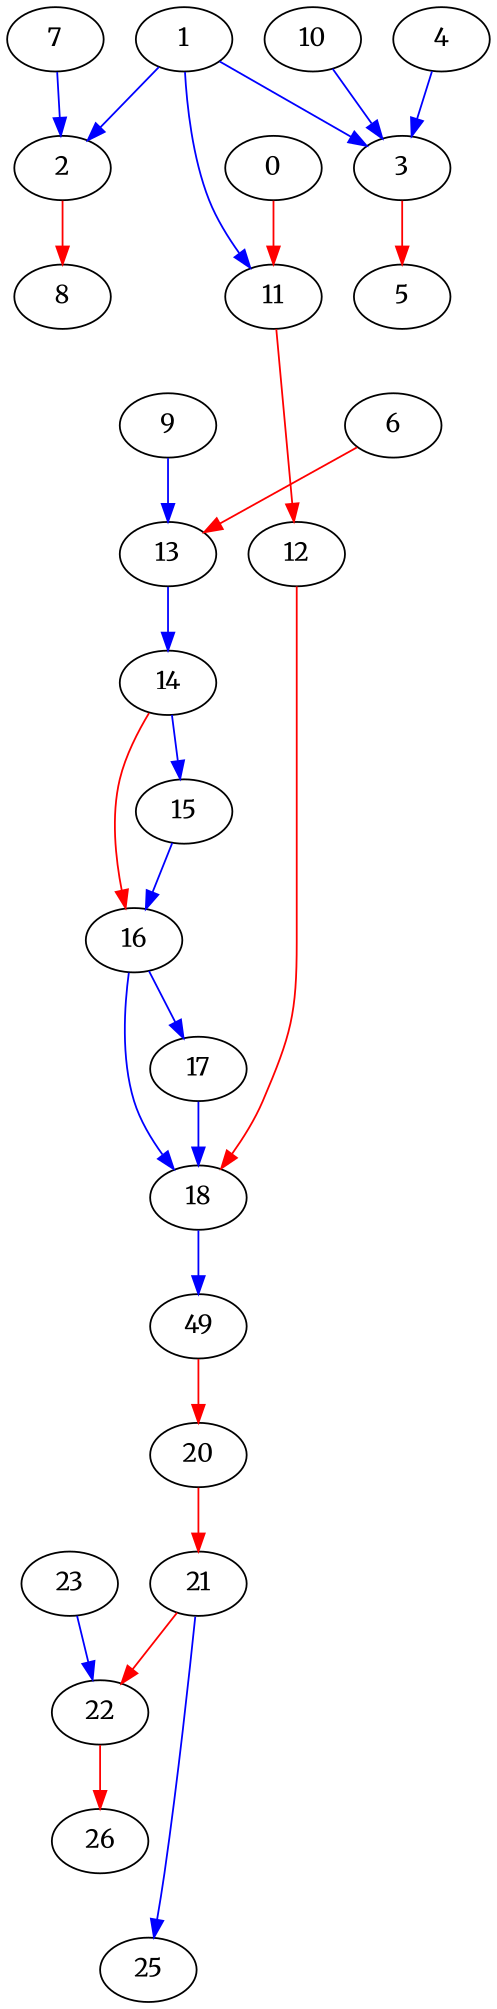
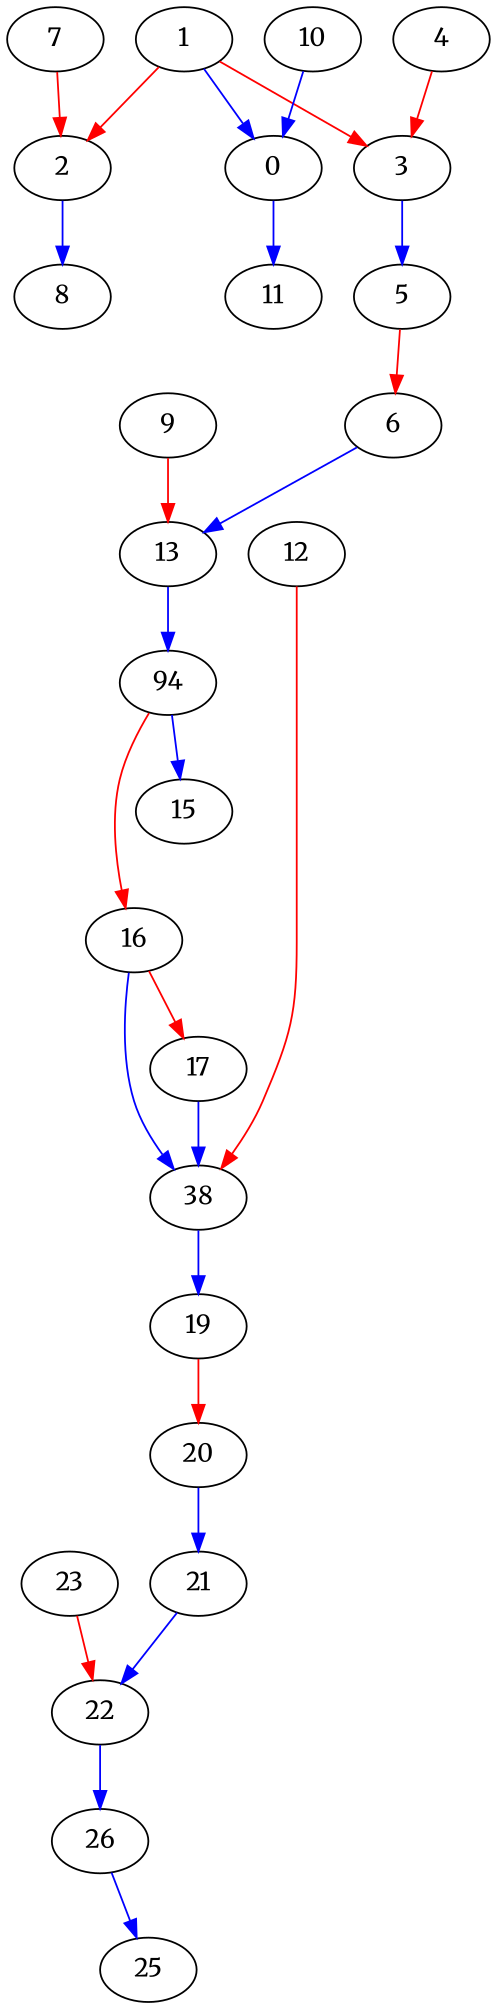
  digraph {
    fontname=Merriweather
    node [color=black fontname=Merriweather]
    edge [color=blue fontname=Merriweather]
    n1 [label=0]
    n2 [label=11]
    n3 [label=12]
    n4 [label=1]
    n5 [label=2]
    n6 [label=3]
    n7 [label=8]
    n8 [label=5]
    n9 [label=10]
    n10 [label=7]
-   n11 [label=14]
+   n11 [label=94]
    n12 [label=16]
    n13 [label=15]
-   n14 [label=18]
+   n14 [label=38]
    n15 [label=17]
    n16 [label=13]
    n17 [label=21]
    n18 [label=22]
    n19 [label=26]
    n20 [label=20]
    n21 [label=9]
-   n22 [label=49]
+   n22 [label=19]
    n23 [label=23]
    n24 [label=4]
    n25 [label=25]
    n26 [label=6]
-   n1 -> n2 [color=red]
-   n2 -> n3 [color=red]
+   n1 -> n2
    n3 -> n14 [color=red]
-   n4 -> n2
-   n4 -> n5
-   n4 -> n6
-   n5 -> n7 [color=red]
-   n6 -> n8 [color=red]
-   n9 -> n6
-   n10 -> n5
+   n4 -> n1
+   n4 -> n5 [color=red]
+   n4 -> n6 [color=red]
+   n5 -> n7
+   n6 -> n8
+   n8 -> n26 [color=red]
+   n9 -> n1
+   n10 -> n5 [color=red]
    n11 -> n12 [color=red]
    n11 -> n13
    n12 -> n14
-   n12 -> n15
-   n13 -> n12
+   n12 -> n15 [color=red]
    n14 -> n22
    n15 -> n14
    n16 -> n11
-   n17 -> n18 [color=red]
-   n18 -> n19 [color=red]
-   n17 -> n25
-   n20 -> n17 [color=red]
-   n21 -> n16
+   n17 -> n18
+   n18 -> n19
+   n19 -> n25
+   n20 -> n17
+   n21 -> n16 [color=red]
    n22 -> n20 [color=red]
-   n23 -> n18
-   n24 -> n6
-   n26 -> n16 [color=red]
+   n23 -> n18 [color=red]
+   n24 -> n6 [color=red]
+   n26 -> n16
  }
